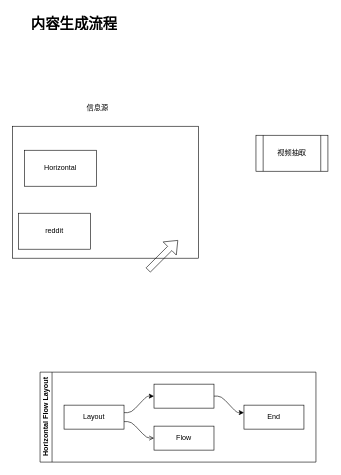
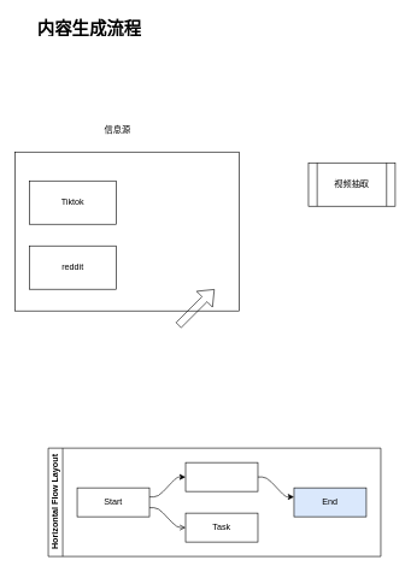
  <mxCell id="0" />
  <mxCell id="1" parent="0" />
  <mxCell id="2" value="&lt;h1&gt;内容生成流程&lt;/h1&gt;" style="text;html=1;strokeColor=none;fillColor=none;spacing=5;spacingTop=-20;whiteSpace=wrap;overflow=hidden;rounded=0;" vertex="1" parent="1"><mxGeometry x="46" y="20" width="180" height="30" as="geometry" /></mxCell>
  <mxCell id="3" value="Horizontal Flow Layout" style="swimlane;html=1;startSize=20;horizontal=0;childLayout=flowLayout;flowOrientation=west;resizable=0;interRankCellSpacing=50;containerType=tree;fontSize=12;" vertex="1" parent="1"><mxGeometry x="66" y="620" width="460" height="150" as="geometry" /></mxCell>
- <mxCell id="4" value="Layout" style="whiteSpace=wrap;html=1;" vertex="1" parent="3"><mxGeometry x="40" y="55" width="100" height="40" as="geometry" /></mxCell>
+ <mxCell id="4" value="Start" style="whiteSpace=wrap;html=1;" vertex="1" parent="3"><mxGeometry x="40" y="55" width="100" height="40" as="geometry" /></mxCell>
  <mxCell id="5" value="" style="whiteSpace=wrap;html=1;" vertex="1" parent="3"><mxGeometry x="190" y="20" width="100" height="40" as="geometry" /></mxCell>
  <mxCell id="6" value="" style="html=1;rounded=1;curved=0;sourcePerimeterSpacing=0;targetPerimeterSpacing=0;startSize=6;endSize=6;noEdgeStyle=1;orthogonal=1;" edge="1" parent="3" source="4" target="5"><mxGeometry relative="1" as="geometry"><Array as="points"><mxPoint x="152" y="67.5" /><mxPoint x="178" y="40" /></Array></mxGeometry></mxCell>
- <mxCell id="7" value="Flow" style="whiteSpace=wrap;html=1;" vertex="1" parent="3"><mxGeometry x="190" y="90" width="100" height="40" as="geometry" /></mxCell>
+ <mxCell id="7" value="Task" style="whiteSpace=wrap;html=1;" vertex="1" parent="3"><mxGeometry x="190" y="90" width="100" height="40" as="geometry" /></mxCell>
  <mxCell id="8" value="" style="html=1;rounded=1;curved=0;sourcePerimeterSpacing=0;targetPerimeterSpacing=0;startSize=6;endSize=6;noEdgeStyle=1;orthogonal=1;endArrow=open;" edge="1" parent="3" source="4" target="7"><mxGeometry relative="1" as="geometry"><Array as="points"><mxPoint x="152" y="82.5" /><mxPoint x="178" y="110" /></Array></mxGeometry></mxCell>
- <mxCell id="9" value="End" style="whiteSpace=wrap;html=1;" vertex="1" parent="3"><mxGeometry x="340" y="55" width="100" height="40" as="geometry" /></mxCell>
+ <mxCell id="9" value="End" style="whiteSpace=wrap;html=1;fillColor=#dae8fc;" vertex="1" parent="3"><mxGeometry x="340" y="55" width="100" height="40" as="geometry" /></mxCell>
  <mxCell id="10" value="" style="html=1;rounded=1;curved=0;sourcePerimeterSpacing=0;targetPerimeterSpacing=0;startSize=6;endSize=6;noEdgeStyle=1;orthogonal=1;" edge="1" parent="3" source="5" target="9"><mxGeometry relative="1" as="geometry"><Array as="points"><mxPoint x="302" y="40" /><mxPoint x="328" y="67.5" /></Array></mxGeometry></mxCell>
  <mxCell id="11" value="" style="group" vertex="1" connectable="0" parent="1"><mxGeometry x="20" y="150" width="310" height="280" as="geometry" /></mxCell>
  <mxCell id="12" value="" style="rounded=0;whiteSpace=wrap;html=1;" vertex="1" parent="11"><mxGeometry y="60" width="310" height="220" as="geometry" /></mxCell>
- <mxCell id="13" value="Horizontal" style="rounded=0;whiteSpace=wrap;html=1;" vertex="1" parent="11"><mxGeometry x="20" y="100" width="120" height="60" as="geometry" /></mxCell>
- <mxCell id="14" value="reddit" style="rounded=0;whiteSpace=wrap;html=1;" vertex="1" parent="11"><mxGeometry x="10" y="205" width="120" height="60" as="geometry" /></mxCell>
+ <mxCell id="13" value="Tiktok" style="rounded=0;whiteSpace=wrap;html=1;" vertex="1" parent="11"><mxGeometry x="20" y="100" width="120" height="60" as="geometry" /></mxCell>
+ <mxCell id="14" value="reddit" style="rounded=0;whiteSpace=wrap;html=1;" vertex="1" parent="11"><mxGeometry x="20" y="190" width="120" height="60" as="geometry" /></mxCell>
  <mxCell id="15" value="信息源" style="text;html=1;strokeColor=none;fillColor=none;align=center;verticalAlign=middle;whiteSpace=wrap;rounded=0;" vertex="1" parent="11"><mxGeometry x="102.5" width="77.5" height="60" as="geometry" /></mxCell>
  <mxCell id="16" value="" style="shape=flexArrow;endArrow=classic;html=1;" edge="1" parent="11"><mxGeometry width="50" height="50" relative="1" as="geometry"><mxPoint x="226" y="300" as="sourcePoint" /><mxPoint x="276" y="250" as="targetPoint" /></mxGeometry></mxCell>
  <mxCell id="17" value="视频抽取" style="shape=process;whiteSpace=wrap;html=1;backgroundOutline=1;" vertex="1" parent="1"><mxGeometry x="426" y="225" width="120" height="60" as="geometry" /></mxCell>
